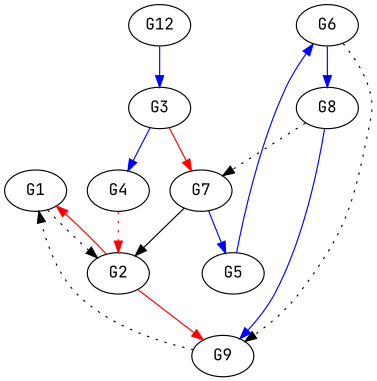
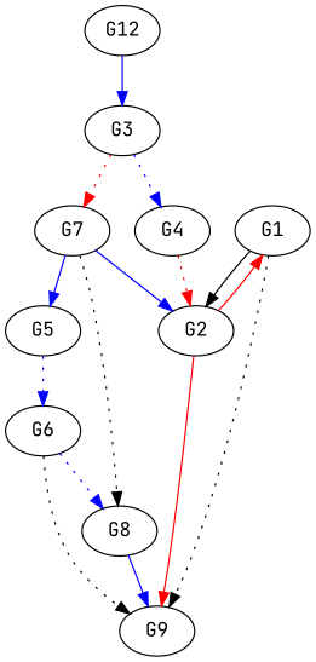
  digraph {
    fontname="JetBrains Mono"
    node [fontname="JetBrains Mono"]
    edge [fontname="JetBrains Mono" color=blue]
    n1 [label=G1]
    n2 [label=G2]
    n3 [label=G9]
    n4 [label=G3]
    n5 [label=G4]
    n6 [label=G7]
    n7 [label=G5]
    n8 [label=G6]
    n9 [label=G8]
    n10 [label=G12]
-   n1 -> n2 [style=dotted color=""]
+   n1 -> n2 [style=solid color=""]
    n2 -> n1 [color=red]
    n2 -> n3 [color=red]
-   n3 -> n1 [style=dotted color=""]
-   n4 -> n5
-   n4 -> n6 [color=red]
+   n1 -> n3 [style=dotted color=""]
+   n4 -> n5 [style=dotted]
+   n4 -> n6 [color=red style=dotted]
    n5 -> n2 [color=red style=dotted]
-   n6 -> n2 [color=black]
+   n6 -> n2
    n6 -> n7
-   n7 -> n8
+   n7 -> n8 [style=dotted]
    n8 -> n3 [style=dotted color=""]
-   n8 -> n9
+   n8 -> n9 [style=dotted]
    n9 -> n3
-   n9 -> n6 [style=dotted color=""]
+   n6 -> n9 [style=dotted color=""]
    n10 -> n4
  }
